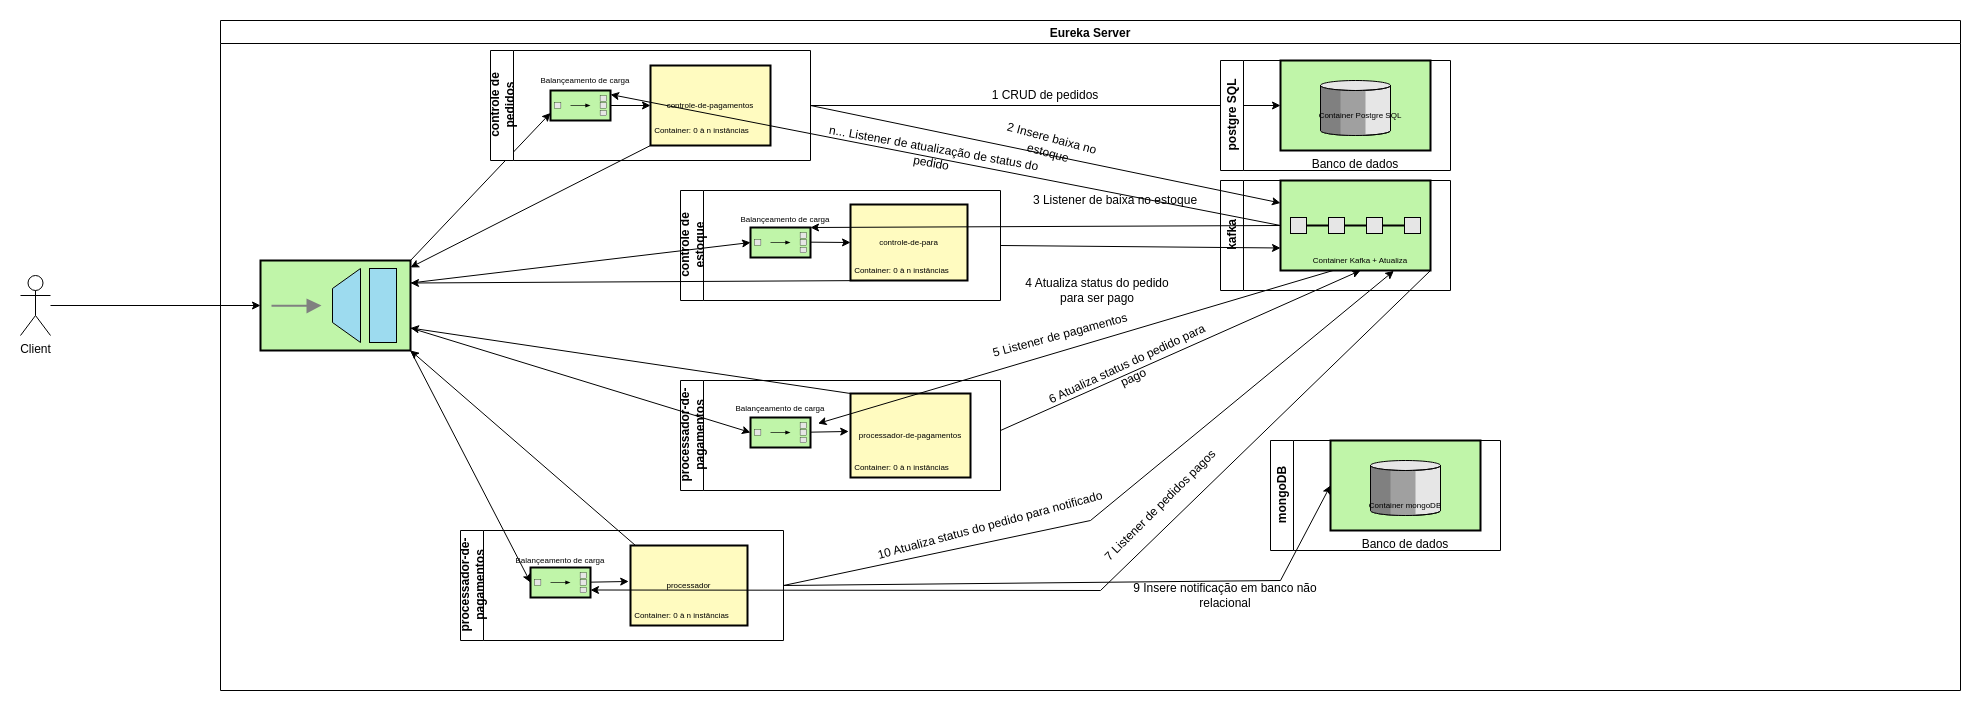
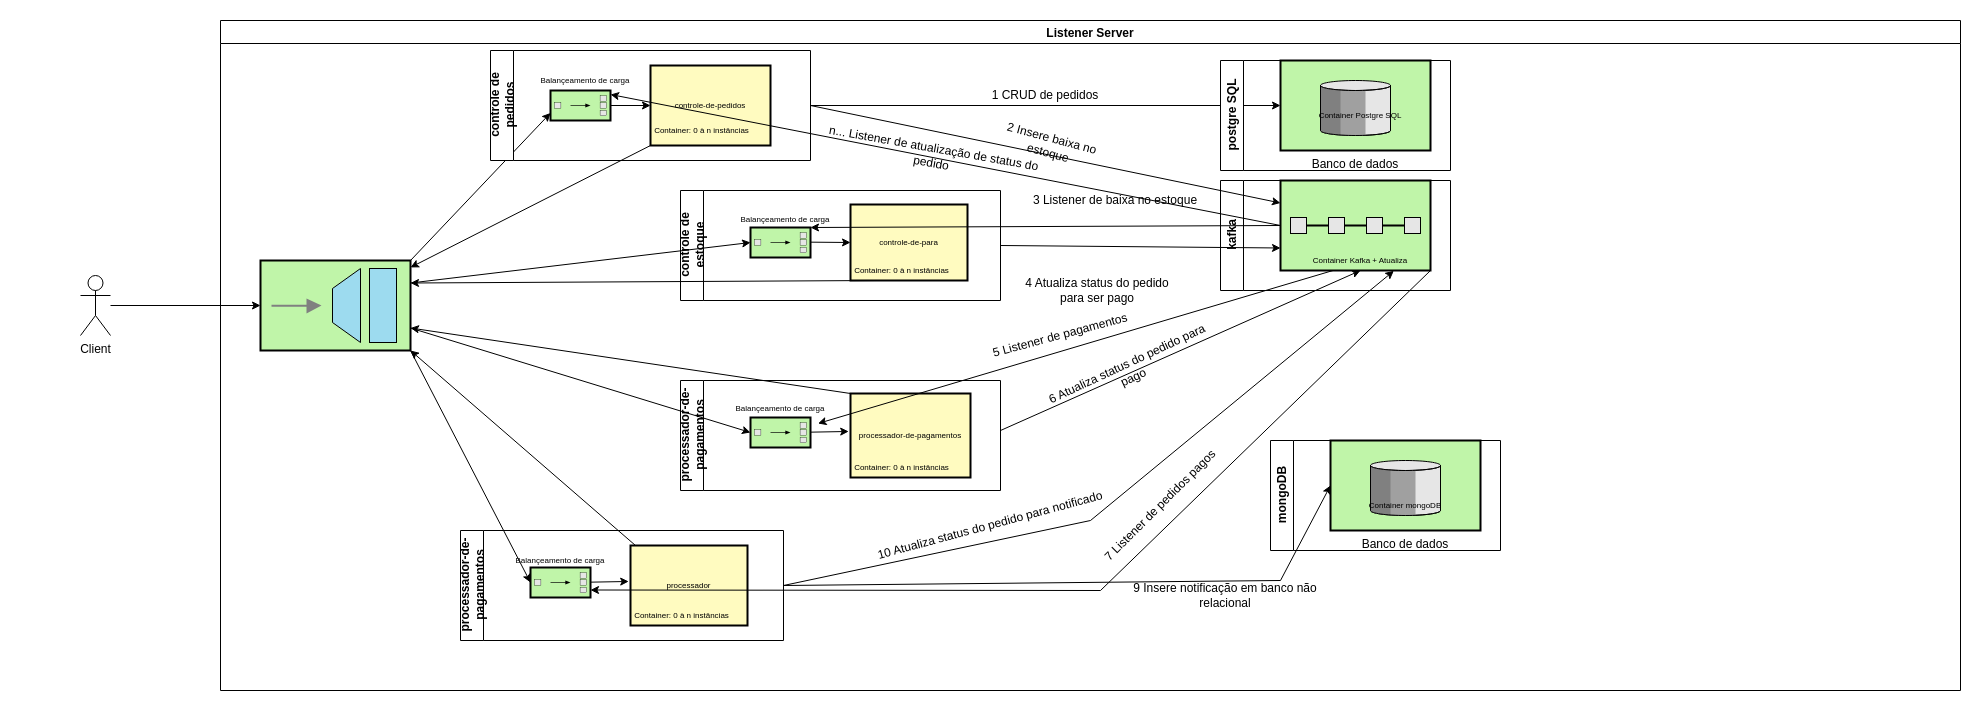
  <mxCell id="0" style=";html=1;" />
  <mxCell id="1" style=";html=1;" parent="0" />
- <mxCell id="2" value="Client" style="shape=umlActor;verticalLabelPosition=bottom;verticalAlign=top;html=1;outlineConnect=0;" vertex="1" parent="1"><mxGeometry x="20" y="275" width="30" height="60" as="geometry" /></mxCell>
+ <mxCell id="2" value="Client" style="shape=umlActor;verticalLabelPosition=bottom;verticalAlign=top;html=1;outlineConnect=0;" vertex="1" parent="1"><mxGeometry x="80" y="275" width="30" height="60" as="geometry" /></mxCell>
  <mxCell id="3" value="" style="endArrow=classic;html=1;rounded=0;entryX=0;entryY=0.5;entryDx=0;entryDy=0;entryPerimeter=0;" edge="1" parent="1" source="2" target="5"><mxGeometry width="50" height="50" relative="1" as="geometry"><mxPoint x="20" y="499" as="sourcePoint" /><mxPoint x="236.1" y="499.23" as="targetPoint" /></mxGeometry></mxCell>
- <mxCell id="4" value="Eureka Server" style="swimlane;strokeWidth=1;" vertex="1" parent="1"><mxGeometry x="220" y="20" width="1740" height="670" as="geometry" /></mxCell>
+ <mxCell id="4" value="Listener Server" style="swimlane;strokeWidth=1;" vertex="1" parent="1"><mxGeometry x="220" y="20" width="1740" height="670" as="geometry" /></mxCell>
  <mxCell id="5" value="" style="fillColor=#c0f5a9;dashed=0;outlineConnect=0;strokeWidth=2;html=1;align=center;fontSize=8;verticalLabelPosition=bottom;verticalAlign=top;shape=mxgraph.eip.messaging_gateway;" vertex="1" parent="4"><mxGeometry x="40" y="240" width="150" height="90" as="geometry" /></mxCell>
  <mxCell id="6" value="" style="strokeWidth=2;outlineConnect=0;dashed=0;align=center;fontSize=8;fillColor=#c0f5a9;verticalLabelPosition=bottom;verticalAlign=top;shape=mxgraph.eip.splitter;" vertex="1" parent="4"><mxGeometry x="330" y="70" width="60" height="30" as="geometry" /></mxCell>
- <mxCell id="7" value="controle-de-pagamentos" style="strokeWidth=2;dashed=0;align=center;fontSize=8;shape=rect;fillColor=#fffbc0;strokeColor=#000000;" vertex="1" parent="4"><mxGeometry x="430" y="45" width="120" height="80" as="geometry" /></mxCell>
+ <mxCell id="7" value="controle-de-pedidos" style="strokeWidth=2;dashed=0;align=center;fontSize=8;shape=rect;fillColor=#fffbc0;strokeColor=#000000;" vertex="1" parent="4"><mxGeometry x="430" y="45" width="120" height="80" as="geometry" /></mxCell>
  <mxCell id="8" value="" style="endArrow=classic;html=1;rounded=0;fontSize=8;entryX=0;entryY=0.75;entryDx=0;entryDy=0;entryPerimeter=0;exitX=1;exitY=0;exitDx=0;exitDy=0;exitPerimeter=0;" edge="1" parent="4" source="5" target="6"><mxGeometry width="50" height="50" relative="1" as="geometry"><mxPoint x="180" y="200" as="sourcePoint" /><mxPoint x="230" y="150" as="targetPoint" /></mxGeometry></mxCell>
  <mxCell id="9" value="" style="endArrow=classic;html=1;rounded=0;fontSize=8;entryX=0;entryY=0.5;entryDx=0;entryDy=0;exitX=1;exitY=0.5;exitDx=0;exitDy=0;exitPerimeter=0;" edge="1" parent="4" source="6" target="7"><mxGeometry width="50" height="50" relative="1" as="geometry"><mxPoint x="340.0" y="217.5" as="sourcePoint" /><mxPoint x="480.0" y="70" as="targetPoint" /></mxGeometry></mxCell>
  <mxCell id="10" value="Container: 0 à n instâncias" style="text;html=1;strokeColor=none;fillColor=none;align=center;verticalAlign=middle;whiteSpace=wrap;rounded=0;fontSize=8;" vertex="1" parent="4"><mxGeometry x="430" y="100" width="103" height="20" as="geometry" /></mxCell>
  <mxCell id="11" value="" style="endArrow=classic;html=1;rounded=0;fontSize=8;exitX=0;exitY=1;exitDx=0;exitDy=0;" edge="1" parent="4" source="7" target="5"><mxGeometry width="50" height="50" relative="1" as="geometry"><mxPoint x="180" y="260" as="sourcePoint" /><mxPoint x="230" y="210" as="targetPoint" /></mxGeometry></mxCell>
  <mxCell id="12" value="controle de pedidos" style="swimlane;horizontal=0;whiteSpace=wrap;html=1;strokeWidth=1;fontSize=12;" vertex="1" parent="4"><mxGeometry x="270" y="30" width="320" height="110" as="geometry" /></mxCell>
  <mxCell id="13" value="Balançeamento de carga" style="text;html=1;strokeColor=none;fillColor=none;align=center;verticalAlign=middle;whiteSpace=wrap;rounded=0;fontSize=8;" vertex="1" parent="12"><mxGeometry x="20" y="15" width="150" height="30" as="geometry" /></mxCell>
  <mxCell id="14" value="controle de estoque" style="swimlane;horizontal=0;whiteSpace=wrap;html=1;strokeWidth=1;fontSize=12;" vertex="1" parent="4"><mxGeometry x="460" y="170" width="320" height="110" as="geometry" /></mxCell>
  <mxCell id="15" value="" style="strokeWidth=2;outlineConnect=0;dashed=0;align=center;fontSize=8;fillColor=#c0f5a9;verticalLabelPosition=bottom;verticalAlign=top;shape=mxgraph.eip.splitter;" vertex="1" parent="14"><mxGeometry x="70" y="37" width="60" height="30" as="geometry" /></mxCell>
  <mxCell id="16" value="controle-de-para" style="strokeWidth=2;dashed=0;align=center;fontSize=8;shape=rect;fillColor=#fffbc0;strokeColor=#000000;" vertex="1" parent="14"><mxGeometry x="170" y="14" width="117" height="76" as="geometry" /></mxCell>
  <mxCell id="17" value="" style="endArrow=classic;html=1;rounded=0;fontSize=8;exitX=1;exitY=0.5;exitDx=0;exitDy=0;exitPerimeter=0;" edge="1" parent="14"><mxGeometry width="50" height="50" relative="1" as="geometry"><mxPoint x="130.0" y="51.66" as="sourcePoint" /><mxPoint x="170" y="52" as="targetPoint" /></mxGeometry></mxCell>
  <mxCell id="18" value="Container: 0 à n instâncias" style="text;html=1;strokeColor=none;fillColor=none;align=center;verticalAlign=middle;whiteSpace=wrap;rounded=0;fontSize=8;" vertex="1" parent="14"><mxGeometry x="170" y="70" width="103" height="20" as="geometry" /></mxCell>
  <mxCell id="19" value="Balançeamento de carga" style="text;html=1;strokeColor=none;fillColor=none;align=center;verticalAlign=middle;whiteSpace=wrap;rounded=0;fontSize=8;" vertex="1" parent="14"><mxGeometry x="30" y="14" width="150" height="30" as="geometry" /></mxCell>
  <mxCell id="20" value="" style="endArrow=classic;html=1;rounded=0;fontSize=8;exitX=1;exitY=0.25;exitDx=0;exitDy=0;exitPerimeter=0;entryX=0;entryY=0.5;entryDx=0;entryDy=0;entryPerimeter=0;" edge="1" parent="4" source="5" target="15"><mxGeometry width="50" height="50" relative="1" as="geometry"><mxPoint x="380" y="240" as="sourcePoint" /><mxPoint x="430" y="190" as="targetPoint" /></mxGeometry></mxCell>
  <mxCell id="21" value="" style="endArrow=classic;html=1;rounded=0;fontSize=8;exitX=0.25;exitY=1;exitDx=0;exitDy=0;entryX=1;entryY=0.25;entryDx=0;entryDy=0;entryPerimeter=0;" edge="1" parent="4" source="18" target="5"><mxGeometry width="50" height="50" relative="1" as="geometry"><mxPoint x="380" y="240" as="sourcePoint" /><mxPoint x="430" y="190" as="targetPoint" /></mxGeometry></mxCell>
  <mxCell id="22" value="processador-de-pagamentos" style="swimlane;horizontal=0;whiteSpace=wrap;html=1;strokeWidth=1;fontSize=12;" vertex="1" parent="4"><mxGeometry x="460" y="360" width="320" height="110" as="geometry" /></mxCell>
  <mxCell id="23" value="" style="strokeWidth=2;outlineConnect=0;dashed=0;align=center;fontSize=8;fillColor=#c0f5a9;verticalLabelPosition=bottom;verticalAlign=top;shape=mxgraph.eip.splitter;" vertex="1" parent="22"><mxGeometry x="70" y="37" width="60" height="30" as="geometry" /></mxCell>
  <mxCell id="24" value="" style="endArrow=classic;html=1;rounded=0;fontSize=8;exitX=1;exitY=0.5;exitDx=0;exitDy=0;exitPerimeter=0;entryX=-0.015;entryY=0.452;entryDx=0;entryDy=0;entryPerimeter=0;" edge="1" parent="22" target="25"><mxGeometry width="50" height="50" relative="1" as="geometry"><mxPoint x="130.0" y="51.66" as="sourcePoint" /><mxPoint x="170" y="52" as="targetPoint" /></mxGeometry></mxCell>
  <mxCell id="25" value="processador-de-pagamentos" style="strokeWidth=2;dashed=0;align=center;fontSize=8;shape=rect;fillColor=#fffbc0;strokeColor=#000000;" vertex="1" parent="22"><mxGeometry x="170" y="13" width="120" height="84" as="geometry" /></mxCell>
  <mxCell id="26" value="Container: 0 à n instâncias" style="text;html=1;strokeColor=none;fillColor=none;align=center;verticalAlign=middle;whiteSpace=wrap;rounded=0;fontSize=8;" vertex="1" parent="22"><mxGeometry x="170" y="77" width="103" height="20" as="geometry" /></mxCell>
  <mxCell id="27" value="Balançeamento de carga" style="text;html=1;strokeColor=none;fillColor=none;align=center;verticalAlign=middle;whiteSpace=wrap;rounded=0;fontSize=8;" vertex="1" parent="22"><mxGeometry x="25" y="13" width="150" height="30" as="geometry" /></mxCell>
  <mxCell id="28" value="" style="endArrow=classic;html=1;rounded=0;fontSize=8;entryX=0;entryY=0.5;entryDx=0;entryDy=0;entryPerimeter=0;exitX=1;exitY=0.75;exitDx=0;exitDy=0;exitPerimeter=0;" edge="1" parent="4" source="5" target="23"><mxGeometry width="50" height="50" relative="1" as="geometry"><mxPoint x="220" y="320" as="sourcePoint" /><mxPoint x="430" y="320" as="targetPoint" /></mxGeometry></mxCell>
  <mxCell id="29" value="" style="endArrow=classic;html=1;rounded=0;fontSize=8;exitX=0;exitY=0;exitDx=0;exitDy=0;entryX=1;entryY=0.75;entryDx=0;entryDy=0;entryPerimeter=0;" edge="1" parent="4" source="25" target="5"><mxGeometry width="50" height="50" relative="1" as="geometry"><mxPoint x="380" y="370" as="sourcePoint" /><mxPoint x="430" y="320" as="targetPoint" /></mxGeometry></mxCell>
  <mxCell id="30" value="processador-de-pagamentos" style="swimlane;horizontal=0;whiteSpace=wrap;html=1;strokeWidth=1;fontSize=12;" vertex="1" parent="4"><mxGeometry x="240" y="510" width="323" height="110" as="geometry" /></mxCell>
  <mxCell id="31" value="" style="strokeWidth=2;outlineConnect=0;dashed=0;align=center;fontSize=8;fillColor=#c0f5a9;verticalLabelPosition=bottom;verticalAlign=top;shape=mxgraph.eip.splitter;" vertex="1" parent="30"><mxGeometry x="70" y="37" width="60" height="30" as="geometry" /></mxCell>
  <mxCell id="32" value="" style="endArrow=classic;html=1;rounded=0;fontSize=8;exitX=1;exitY=0.5;exitDx=0;exitDy=0;exitPerimeter=0;entryX=-0.015;entryY=0.452;entryDx=0;entryDy=0;entryPerimeter=0;" edge="1" parent="30"><mxGeometry width="50" height="50" relative="1" as="geometry"><mxPoint x="130.0" y="51.66" as="sourcePoint" /><mxPoint x="168.2" y="50.968" as="targetPoint" /></mxGeometry></mxCell>
  <mxCell id="33" value="processador" style="strokeWidth=2;dashed=0;align=center;fontSize=8;shape=rect;fillColor=#fffbc0;strokeColor=#000000;" vertex="1" parent="30"><mxGeometry x="170" y="15" width="117" height="80" as="geometry" /></mxCell>
  <mxCell id="34" value="Container: 0 à n instâncias" style="text;html=1;strokeColor=none;fillColor=none;align=center;verticalAlign=middle;whiteSpace=wrap;rounded=0;fontSize=8;" vertex="1" parent="30"><mxGeometry x="170" y="75" width="103" height="20" as="geometry" /></mxCell>
  <mxCell id="35" value="Balançeamento de carga" style="text;html=1;strokeColor=none;fillColor=none;align=center;verticalAlign=middle;whiteSpace=wrap;rounded=0;fontSize=8;" vertex="1" parent="30"><mxGeometry x="25" y="15" width="150" height="30" as="geometry" /></mxCell>
  <mxCell id="36" value="" style="endArrow=classic;html=1;rounded=0;fontSize=8;exitX=1;exitY=1;exitDx=0;exitDy=0;exitPerimeter=0;entryX=0;entryY=0.5;entryDx=0;entryDy=0;entryPerimeter=0;" edge="1" parent="4" source="5" target="31"><mxGeometry width="50" height="50" relative="1" as="geometry"><mxPoint x="380" y="430" as="sourcePoint" /><mxPoint x="430" y="380" as="targetPoint" /></mxGeometry></mxCell>
  <mxCell id="37" value="" style="endArrow=classic;html=1;rounded=0;fontSize=8;exitX=1;exitY=0;exitDx=0;exitDy=0;entryX=1;entryY=1;entryDx=0;entryDy=0;entryPerimeter=0;" edge="1" parent="4" source="35" target="5"><mxGeometry width="50" height="50" relative="1" as="geometry"><mxPoint x="380" y="430" as="sourcePoint" /><mxPoint x="430" y="380" as="targetPoint" /></mxGeometry></mxCell>
  <mxCell id="38" value="" style="endArrow=classic;html=1;rounded=0;fontSize=8;exitX=1;exitY=0.5;exitDx=0;exitDy=0;entryX=0;entryY=0.5;entryDx=0;entryDy=0;entryPerimeter=0;" edge="1" parent="4" source="12" target="43"><mxGeometry width="50" height="50" relative="1" as="geometry"><mxPoint x="560" y="350" as="sourcePoint" /><mxPoint x="610" y="300" as="targetPoint" /></mxGeometry></mxCell>
  <mxCell id="39" value="kafka" style="swimlane;horizontal=0;whiteSpace=wrap;html=1;strokeWidth=1;fontSize=12;" vertex="1" parent="4"><mxGeometry x="1000" y="160" width="230" height="110" as="geometry" /></mxCell>
  <mxCell id="40" value="" style="strokeWidth=2;outlineConnect=0;dashed=0;align=center;fontSize=8;fillColor=#c0f5a9;verticalLabelPosition=bottom;verticalAlign=top;shape=mxgraph.eip.routing_slip;" vertex="1" parent="39"><mxGeometry x="60" width="150" height="90" as="geometry" /></mxCell>
  <mxCell id="41" value="Container Kafka + Atualiza" style="text;html=1;strokeColor=none;fillColor=none;align=center;verticalAlign=middle;whiteSpace=wrap;rounded=0;fontSize=8;" vertex="1" parent="39"><mxGeometry x="85" y="70" width="110" height="20" as="geometry" /></mxCell>
  <mxCell id="42" value="postgre&amp;nbsp;SQL" style="swimlane;horizontal=0;whiteSpace=wrap;html=1;strokeWidth=1;fontSize=12;" vertex="1" parent="4"><mxGeometry x="1000" y="40" width="230" height="110" as="geometry" /></mxCell>
  <mxCell id="43" value="Banco de dados" style="strokeWidth=2;dashed=0;align=center;fontSize=12;verticalLabelPosition=bottom;verticalAlign=top;shape=mxgraph.eip.message_store;fillColor=#c0f5a9" parent="42" vertex="1"><mxGeometry x="60" width="150" height="90" as="geometry" /></mxCell>
  <mxCell id="44" value="Container Postgre SQL" style="text;html=1;strokeColor=none;fillColor=none;align=center;verticalAlign=middle;whiteSpace=wrap;rounded=0;fontSize=8;" vertex="1" parent="42"><mxGeometry x="85" y="45" width="110" height="20" as="geometry" /></mxCell>
  <mxCell id="45" value="" style="endArrow=classic;html=1;rounded=0;fontSize=8;exitX=1;exitY=0.5;exitDx=0;exitDy=0;entryX=0;entryY=0.25;entryDx=0;entryDy=0;entryPerimeter=0;" edge="1" parent="4" source="12" target="40"><mxGeometry width="50" height="50" relative="1" as="geometry"><mxPoint x="560" y="350" as="sourcePoint" /><mxPoint x="610" y="300" as="targetPoint" /></mxGeometry></mxCell>
  <mxCell id="46" value="" style="endArrow=classic;html=1;rounded=0;fontSize=8;exitX=0;exitY=0.5;exitDx=0;exitDy=0;exitPerimeter=0;entryX=1;entryY=0;entryDx=0;entryDy=0;entryPerimeter=0;" edge="1" parent="4" source="40" target="15"><mxGeometry width="50" height="50" relative="1" as="geometry"><mxPoint x="560" y="350" as="sourcePoint" /><mxPoint x="810" y="260" as="targetPoint" /></mxGeometry></mxCell>
  <mxCell id="47" value="1 CRUD de pedidos" style="text;html=1;strokeColor=none;fillColor=none;align=center;verticalAlign=middle;whiteSpace=wrap;rounded=0;fontSize=12;" vertex="1" parent="4"><mxGeometry x="750" y="60" width="150" height="30" as="geometry" /></mxCell>
  <mxCell id="48" value="2 Insere baixa no estoque" style="text;html=1;strokeColor=none;fillColor=none;align=center;verticalAlign=middle;whiteSpace=wrap;rounded=0;fontSize=12;rotation=15;" vertex="1" parent="4"><mxGeometry x="760" y="110" width="140" height="30" as="geometry" /></mxCell>
  <mxCell id="49" value="3 Listener de baixa no estoque" style="text;html=1;strokeColor=none;fillColor=none;align=center;verticalAlign=middle;whiteSpace=wrap;rounded=0;fontSize=12;" vertex="1" parent="4"><mxGeometry x="810" y="165" width="170" height="30" as="geometry" /></mxCell>
  <mxCell id="50" value="" style="endArrow=classic;html=1;rounded=0;fontSize=12;exitX=0.25;exitY=1;exitDx=0;exitDy=0;entryX=0.75;entryY=1;entryDx=0;entryDy=0;" edge="1" parent="4" source="41" target="27"><mxGeometry width="50" height="50" relative="1" as="geometry"><mxPoint x="610" y="370" as="sourcePoint" /><mxPoint x="660" y="320" as="targetPoint" /></mxGeometry></mxCell>
  <mxCell id="51" value="5 Listener de pagamentos" style="text;html=1;strokeColor=none;fillColor=none;align=center;verticalAlign=middle;whiteSpace=wrap;rounded=0;fontSize=12;rotation=-15;" vertex="1" parent="4"><mxGeometry x="760" y="300" width="160" height="30" as="geometry" /></mxCell>
  <mxCell id="52" value="" style="endArrow=classic;html=1;rounded=0;fontSize=8;exitX=1;exitY=0.5;exitDx=0;exitDy=0;entryX=0.5;entryY=1;entryDx=0;entryDy=0;" edge="1" parent="4" target="41"><mxGeometry width="50" height="50" relative="1" as="geometry"><mxPoint x="780" y="410" as="sourcePoint" /><mxPoint x="1250" y="410" as="targetPoint" /></mxGeometry></mxCell>
  <mxCell id="53" value="6 Atualiza status do pedido para pago" style="text;html=1;strokeColor=none;fillColor=none;align=center;verticalAlign=middle;whiteSpace=wrap;rounded=0;fontSize=12;rotation=-25;" vertex="1" parent="4"><mxGeometry x="810" y="340" width="200" height="20" as="geometry" /></mxCell>
  <mxCell id="54" value="" style="endArrow=classic;html=1;rounded=0;fontSize=12;exitX=0;exitY=0.5;exitDx=0;exitDy=0;exitPerimeter=0;entryX=0.667;entryY=0.967;entryDx=0;entryDy=0;entryPerimeter=0;" edge="1" parent="4" source="40" target="13"><mxGeometry width="50" height="50" relative="1" as="geometry"><mxPoint x="560" y="240" as="sourcePoint" /><mxPoint x="610" y="190" as="targetPoint" /></mxGeometry></mxCell>
  <mxCell id="55" value="n... Listener de atualização de status do pedido" style="text;html=1;strokeColor=none;fillColor=none;align=center;verticalAlign=middle;whiteSpace=wrap;rounded=0;fontSize=12;rotation=10;" vertex="1" parent="4"><mxGeometry x="590" y="120" width="245" height="30" as="geometry" /></mxCell>
  <mxCell id="56" value="4 Atualiza status do pedido para ser pago" style="text;html=1;strokeColor=none;fillColor=none;align=center;verticalAlign=middle;whiteSpace=wrap;rounded=0;fontSize=12;" vertex="1" parent="4"><mxGeometry x="797.32" y="255" width="160" height="30" as="geometry" /></mxCell>
  <mxCell id="57" value="" style="endArrow=classic;html=1;rounded=0;fontSize=12;exitX=1;exitY=1;exitDx=0;exitDy=0;exitPerimeter=0;entryX=1;entryY=0.75;entryDx=0;entryDy=0;entryPerimeter=0;" edge="1" parent="4" source="40" target="31"><mxGeometry width="50" height="50" relative="1" as="geometry"><mxPoint x="810" y="380" as="sourcePoint" /><mxPoint x="860" y="330" as="targetPoint" /><Array as="points"><mxPoint x="880" y="570" /></Array></mxGeometry></mxCell>
  <mxCell id="58" value="7 Listener de pedidos pagos" style="text;html=1;strokeColor=none;fillColor=none;align=center;verticalAlign=middle;whiteSpace=wrap;rounded=0;fontSize=12;rotation=-45;" vertex="1" parent="4"><mxGeometry x="860" y="470" width="160" height="30" as="geometry" /></mxCell>
  <mxCell id="59" value="" style="endArrow=classic;html=1;rounded=0;fontSize=12;exitX=1;exitY=0.5;exitDx=0;exitDy=0;entryX=0.803;entryY=1.017;entryDx=0;entryDy=0;entryPerimeter=0;" edge="1" parent="4" source="30" target="41"><mxGeometry width="50" height="50" relative="1" as="geometry"><mxPoint x="810" y="380" as="sourcePoint" /><mxPoint x="860" y="330" as="targetPoint" /><Array as="points"><mxPoint x="870" y="500" /></Array></mxGeometry></mxCell>
  <mxCell id="60" value="10 Atualiza status do pedido para notificado" style="text;html=1;strokeColor=none;fillColor=none;align=center;verticalAlign=middle;whiteSpace=wrap;rounded=0;fontSize=12;rotation=-15;" vertex="1" parent="4"><mxGeometry x="650" y="490" width="240" height="30" as="geometry" /></mxCell>
  <mxCell id="61" value="" style="endArrow=classic;html=1;rounded=0;fontSize=12;exitX=1;exitY=0.5;exitDx=0;exitDy=0;entryX=0;entryY=0.5;entryDx=0;entryDy=0;entryPerimeter=0;" edge="1" parent="4" source="30" target="65"><mxGeometry width="50" height="50" relative="1" as="geometry"><mxPoint x="670" y="660" as="sourcePoint" /><mxPoint x="980" y="550" as="targetPoint" /><Array as="points"><mxPoint x="1060" y="560" /></Array></mxGeometry></mxCell>
  <mxCell id="62" value="9 Insere notificação em banco não relacional" style="text;html=1;strokeColor=none;fillColor=none;align=center;verticalAlign=middle;whiteSpace=wrap;rounded=0;fontSize=12;rotation=0;" vertex="1" parent="4"><mxGeometry x="890" y="560" width="230" height="30" as="geometry" /></mxCell>
  <mxCell id="63" value="" style="endArrow=classic;html=1;rounded=0;fontSize=12;exitX=1;exitY=0.5;exitDx=0;exitDy=0;entryX=0;entryY=0.75;entryDx=0;entryDy=0;entryPerimeter=0;" edge="1" parent="4" source="14" target="40"><mxGeometry width="50" height="50" relative="1" as="geometry"><mxPoint x="910" y="250" as="sourcePoint" /><mxPoint x="1040" y="230" as="targetPoint" /></mxGeometry></mxCell>
  <mxCell id="64" value="mongoDB" style="swimlane;horizontal=0;whiteSpace=wrap;html=1;strokeWidth=1;fontSize=12;" vertex="1" parent="4"><mxGeometry x="1050" y="420" width="230" height="110" as="geometry" /></mxCell>
  <mxCell id="65" value="Banco de dados" style="strokeWidth=2;dashed=0;align=center;fontSize=12;verticalLabelPosition=bottom;verticalAlign=top;shape=mxgraph.eip.message_store;fillColor=#c0f5a9" vertex="1" parent="64"><mxGeometry x="60" width="150" height="90" as="geometry" /></mxCell>
  <mxCell id="66" value="Container mongoDB" style="text;html=1;strokeColor=none;fillColor=none;align=center;verticalAlign=middle;whiteSpace=wrap;rounded=0;fontSize=8;" vertex="1" parent="64"><mxGeometry x="80" y="55" width="110" height="20" as="geometry" /></mxCell>
